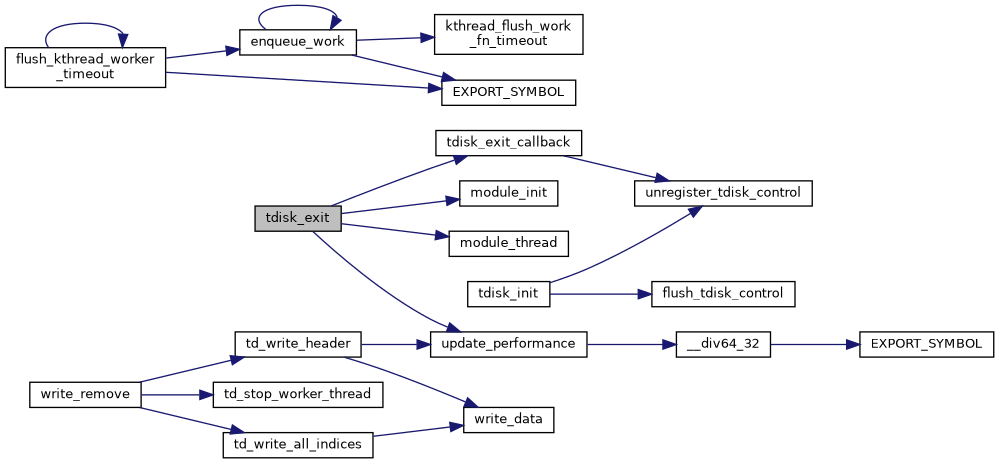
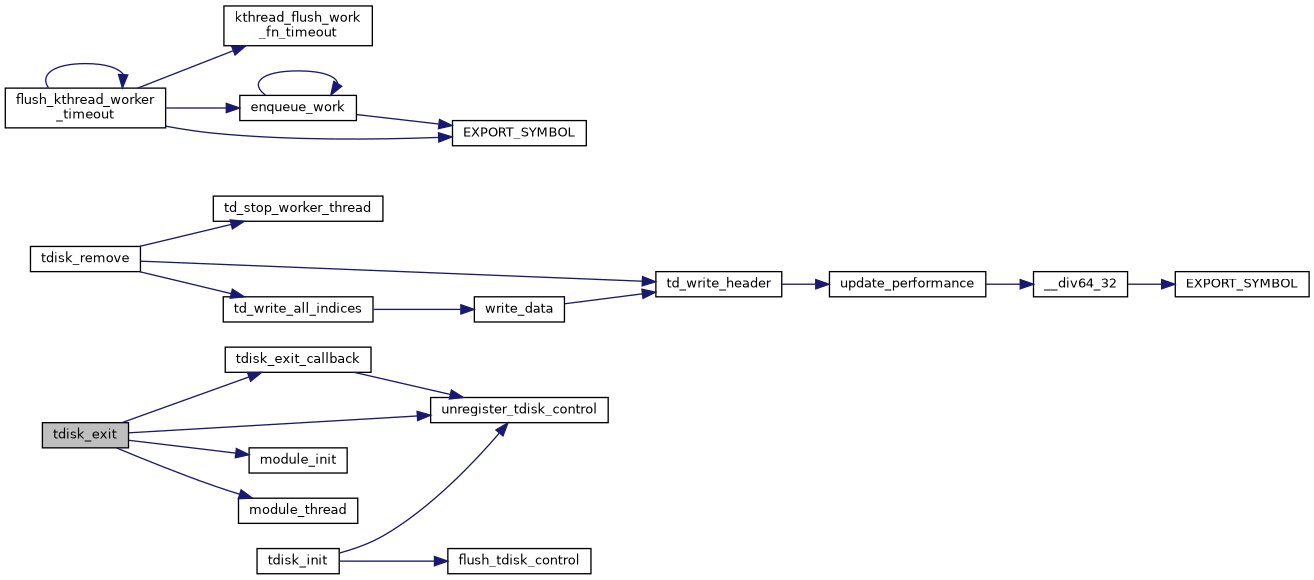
  digraph {
    rankdir=LR
    node [color=black fillcolor=white fontname=Helvetica fontsize=10 shape=record style=filled]
    edge [color=midnightblue fontname=Helvetica fontsize=10 labelfontname=Helvetica labelfontsize=10 style=solid]
    n1 [fillcolor=grey75 fontcolor=black height=0.2 label=tdisk_exit width=0.4]
    n2 [height=0.2 label=tdisk_exit_callback width=0.4]
    n3 [height=0.2 label=unregister_tdisk_control width=0.4]
    n4 [height=0.2 label=module_init width=0.4]
    n5 [height=0.2 label=module_thread width=0.4]
    n6 [height=0.2 label=tdisk_init width=0.4]
    n7 [height=0.2 label=flush_tdisk_control width=0.4]
-   n8 [height=0.2 label=write_remove width=0.4]
+   n8 [height=0.2 label=tdisk_remove width=0.4]
    n9 [height=0.2 label=td_stop_worker_thread width=0.4]
    n10 [height=0.2 label=td_write_header width=0.4]
    n11 [height=0.2 label=td_write_all_indices width=0.4]
    n12 [height=0.2 label=write_data width=0.4]
    n13 [height=0.2 label=update_performance width=0.4]
    n14 [height=0.2 label="flush_kthread_worker\l_timeout" width=0.4]
    n15 [height=0.2 label="kthread_flush_work\l_fn_timeout" width=0.4]
    n16 [height=0.2 label=enqueue_work width=0.4]
    n17 [height=0.2 label=EXPORT_SYMBOL width=0.4]
    n18 [height=0.2 label=__div64_32 width=0.4]
    n19 [height=0.2 label=EXPORT_SYMBOL width=0.4]
    n1 -> n2
-   n1 -> n13
+   n1 -> n3
    n1 -> n4
    n1 -> n5
    n2 -> n3
    n6 -> n3
    n6 -> n7
    n8 -> n9
    n8 -> n10
    n8 -> n11
-   n10 -> n12
+   n12 -> n10
    n10 -> n13
    n11 -> n12
    n13 -> n18
    n14 -> n14
-   n16 -> n15
+   n14 -> n15
    n14 -> n16
    n14 -> n17
    n16 -> n16
    n16 -> n17
    n18 -> n19
  }
